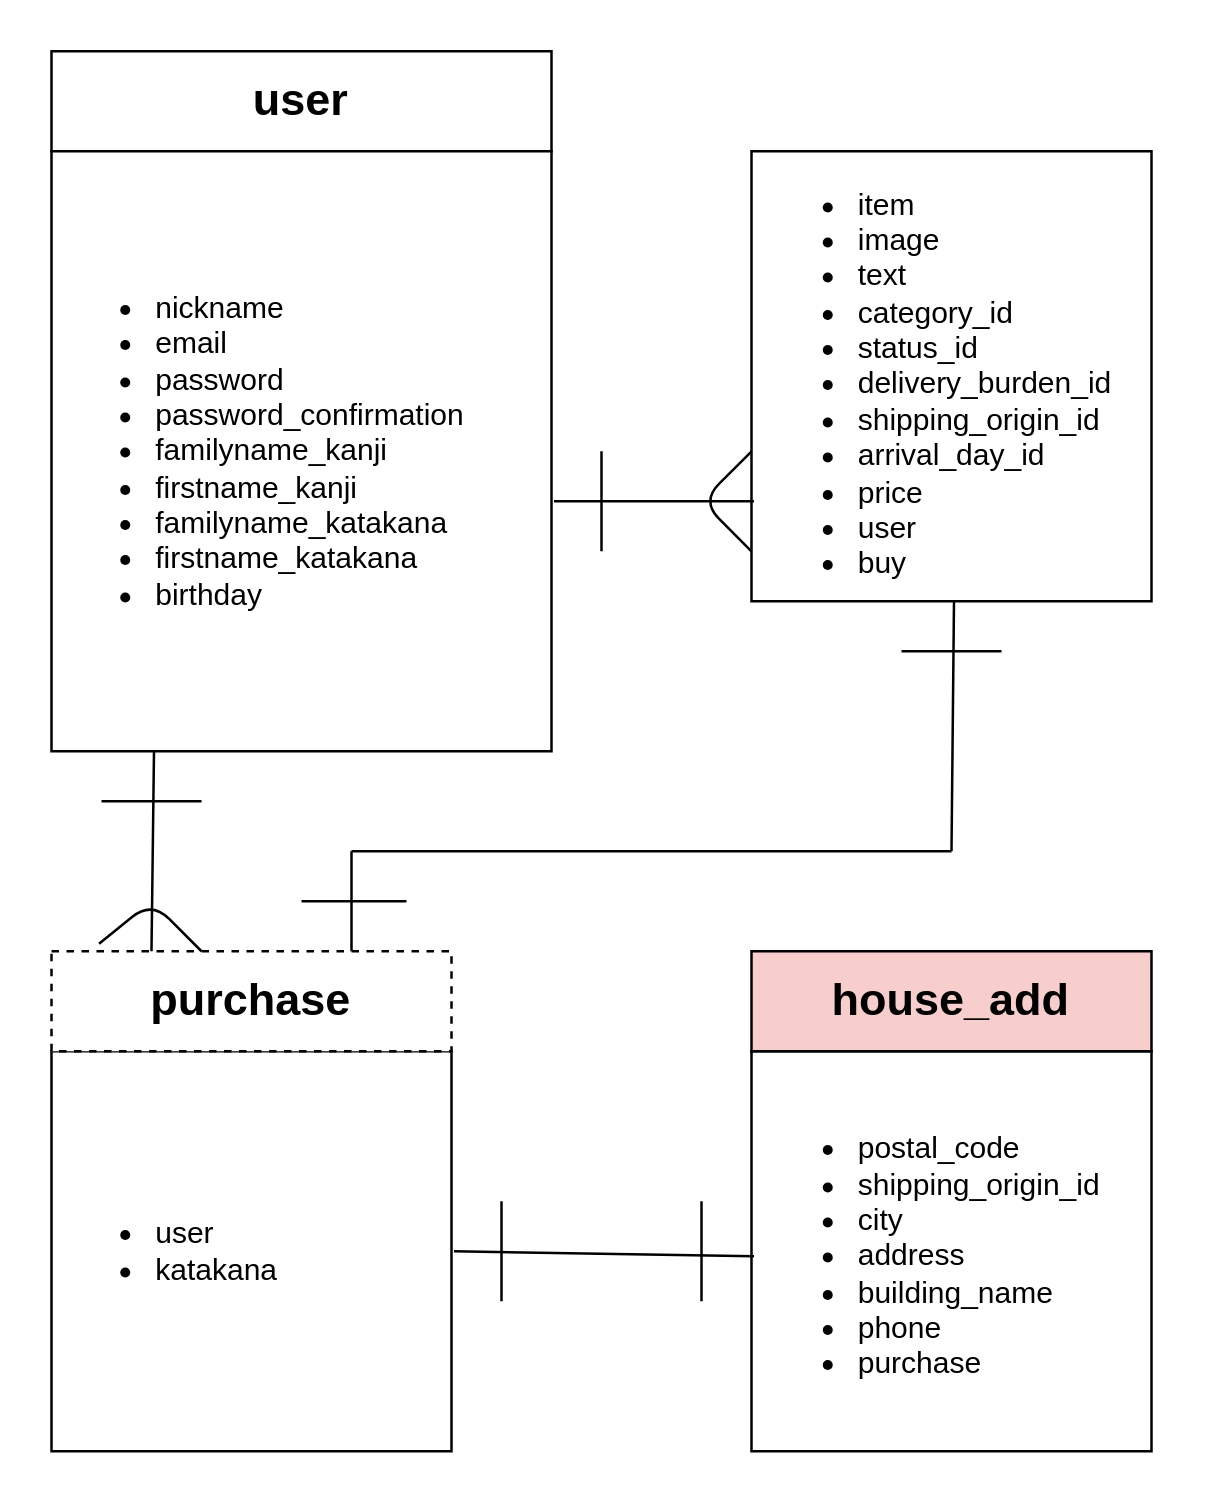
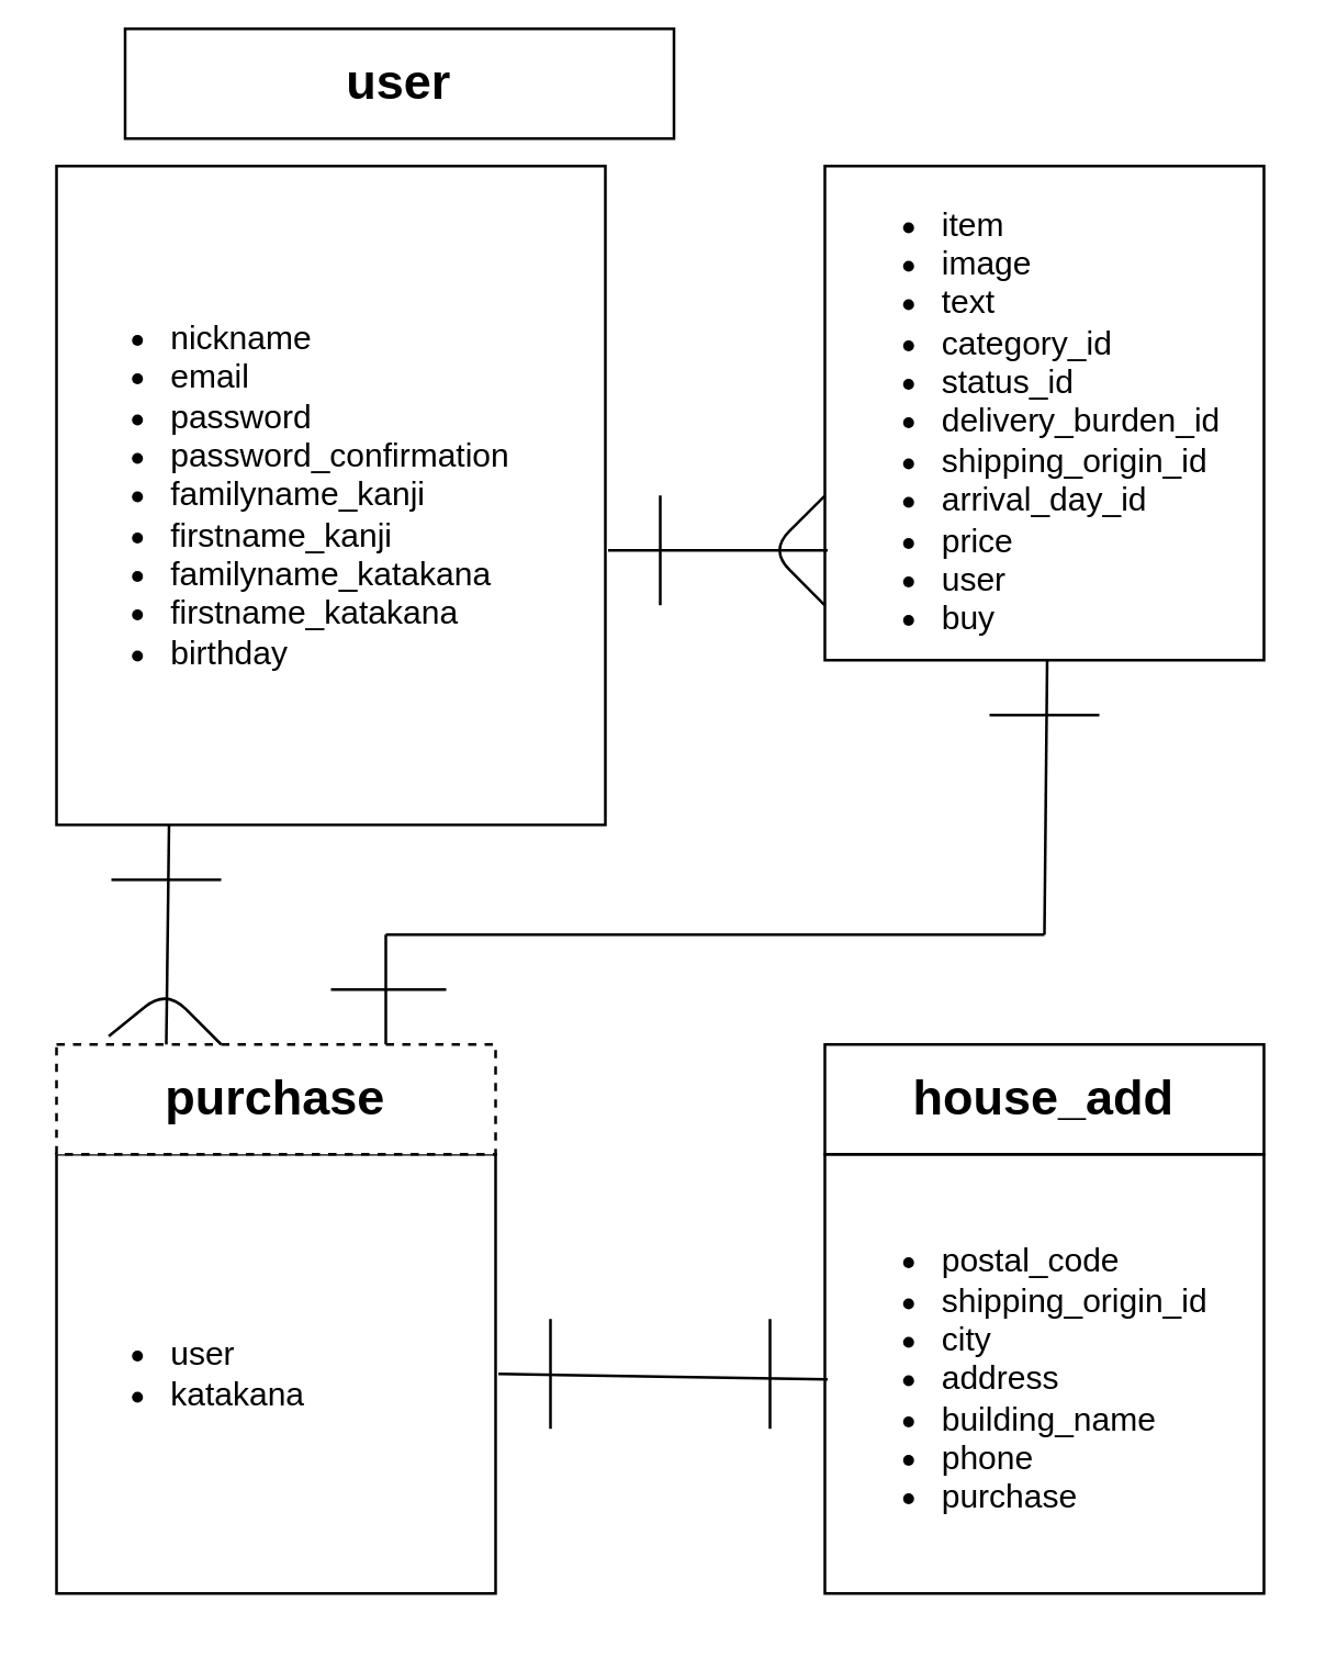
  <mxCell id="0" />
  <mxCell id="1" parent="0" />
  <mxCell id="2" value="" style="rounded=0;whiteSpace=wrap;html=1;" parent="1" vertex="1"><mxGeometry x="300" y="420" width="160" height="160" as="geometry" /></mxCell>
  <mxCell id="3" value="" style="rounded=0;whiteSpace=wrap;html=1;" parent="1" vertex="1"><mxGeometry x="20" y="420" width="160" height="160" as="geometry" /></mxCell>
- <mxCell id="4" value="&lt;h2&gt;user&lt;/h2&gt;" style="rounded=0;whiteSpace=wrap;html=1;" parent="1" vertex="1"><mxGeometry x="20" y="20" width="200" height="40" as="geometry" /></mxCell>
+ <mxCell id="4" value="&lt;h2&gt;user&lt;/h2&gt;" style="rounded=0;whiteSpace=wrap;html=1;" parent="1" vertex="1"><mxGeometry x="45" y="10" width="200" height="40" as="geometry" /></mxCell>
  <mxCell id="5" value="&lt;h2&gt;purchase&lt;/h2&gt;" style="rounded=0;whiteSpace=wrap;html=1;dashed=1;" parent="1" vertex="1"><mxGeometry x="20" y="380" width="160" height="40" as="geometry" /></mxCell>
  <mxCell id="6" value="&lt;ul&gt;&lt;li&gt;user&lt;/li&gt;&lt;li&gt;katakana&lt;/li&gt;&lt;/ul&gt;" style="text;strokeColor=none;fillColor=none;html=1;whiteSpace=wrap;verticalAlign=middle;overflow=hidden;" parent="1" vertex="1"><mxGeometry x="20" y="420" width="160" height="160" as="geometry" /></mxCell>
  <mxCell id="7" value="" style="rounded=0;whiteSpace=wrap;html=1;" parent="1" vertex="1"><mxGeometry x="20" y="60" width="200" height="240" as="geometry" /></mxCell>
  <mxCell id="8" value="" style="rounded=0;whiteSpace=wrap;html=1;" parent="1" vertex="1"><mxGeometry x="300" y="60" width="160" height="180" as="geometry" /></mxCell>
  <mxCell id="9" value="&lt;ul&gt;&lt;li&gt;nickname&lt;/li&gt;&lt;li&gt;email&lt;/li&gt;&lt;li&gt;password&lt;/li&gt;&lt;li&gt;password_confirmation&lt;/li&gt;&lt;li&gt;familyname_kanji&lt;/li&gt;&lt;li&gt;firstname_kanji&lt;/li&gt;&lt;li&gt;familyname_katakana&lt;/li&gt;&lt;li&gt;firstname_katakana&lt;/li&gt;&lt;li&gt;birthday&lt;/li&gt;&lt;/ul&gt;" style="text;strokeColor=none;fillColor=none;html=1;whiteSpace=wrap;verticalAlign=middle;overflow=hidden;" parent="1" vertex="1"><mxGeometry x="20" y="60" width="200" height="240" as="geometry" /></mxCell>
  <mxCell id="10" value="&lt;ul&gt;&lt;li&gt;item&lt;/li&gt;&lt;li&gt;image&lt;/li&gt;&lt;li&gt;text&lt;/li&gt;&lt;li&gt;category_id&lt;/li&gt;&lt;li&gt;status_id&lt;/li&gt;&lt;li&gt;delivery_burden_id&lt;/li&gt;&lt;li&gt;shipping_origin_id&lt;/li&gt;&lt;li&gt;arrival_day_id&lt;/li&gt;&lt;li&gt;price&lt;/li&gt;&lt;li&gt;user&lt;/li&gt;&lt;li&gt;buy&lt;/li&gt;&lt;/ul&gt;" style="text;strokeColor=none;fillColor=none;html=1;whiteSpace=wrap;verticalAlign=middle;overflow=hidden;" parent="1" vertex="1"><mxGeometry x="301" y="60" width="160" height="180" as="geometry" /></mxCell>
  <mxCell id="11" value="" style="endArrow=none;html=1;" parent="1" edge="1"><mxGeometry width="50" height="50" relative="1" as="geometry"><mxPoint x="221" y="200" as="sourcePoint" /><mxPoint x="301" y="200" as="targetPoint" /><Array as="points" /></mxGeometry></mxCell>
  <mxCell id="12" value="" style="endArrow=none;html=1;entryX=0.205;entryY=1;entryDx=0;entryDy=0;entryPerimeter=0;exitX=0.25;exitY=0;exitDx=0;exitDy=0;" parent="1" source="5" target="9" edge="1"><mxGeometry width="50" height="50" relative="1" as="geometry"><mxPoint x="80" y="310" as="sourcePoint" /><mxPoint x="130" y="260" as="targetPoint" /></mxGeometry></mxCell>
  <mxCell id="13" value="" style="endArrow=none;html=1;entryX=-0.006;entryY=0.667;entryDx=0;entryDy=0;entryPerimeter=0;exitX=0;exitY=0.889;exitDx=0;exitDy=0;exitPerimeter=0;" parent="1" source="8" target="10" edge="1"><mxGeometry width="50" height="50" relative="1" as="geometry"><mxPoint x="420" y="370" as="sourcePoint" /><mxPoint x="470" y="320" as="targetPoint" /><Array as="points"><mxPoint x="280" y="200" /></Array></mxGeometry></mxCell>
  <mxCell id="14" value="" style="endArrow=none;html=1;" parent="1" edge="1"><mxGeometry width="50" height="50" relative="1" as="geometry"><mxPoint x="240" y="220" as="sourcePoint" /><mxPoint x="240" y="180" as="targetPoint" /></mxGeometry></mxCell>
  <mxCell id="15" value="" style="endArrow=none;html=1;" parent="1" edge="1"><mxGeometry width="50" height="50" relative="1" as="geometry"><mxPoint x="40" y="320" as="sourcePoint" /><mxPoint x="80" y="320" as="targetPoint" /></mxGeometry></mxCell>
  <mxCell id="16" value="" style="endArrow=none;html=1;exitX=0.119;exitY=-0.075;exitDx=0;exitDy=0;exitPerimeter=0;" parent="1" source="5" target="5" edge="1"><mxGeometry width="50" height="50" relative="1" as="geometry"><mxPoint x="40" y="360" as="sourcePoint" /><mxPoint x="80" y="370" as="targetPoint" /><Array as="points"><mxPoint x="60" y="360" /><mxPoint x="60" y="360" /></Array></mxGeometry></mxCell>
- <mxCell id="17" value="&lt;h2&gt;house_add&lt;/h2&gt;" style="rounded=0;whiteSpace=wrap;html=1;fillColor=#f8cecc;" parent="1" vertex="1"><mxGeometry x="300" y="380" width="160" height="40" as="geometry" /></mxCell>
+ <mxCell id="17" value="&lt;h2&gt;house_add&lt;/h2&gt;" style="rounded=0;whiteSpace=wrap;html=1;" parent="1" vertex="1"><mxGeometry x="300" y="380" width="160" height="40" as="geometry" /></mxCell>
  <mxCell id="18" value="&lt;ul&gt;&lt;li&gt;postal_code&lt;/li&gt;&lt;li&gt;shipping_origin_id&lt;/li&gt;&lt;li&gt;city&lt;/li&gt;&lt;li&gt;address&lt;/li&gt;&lt;li&gt;building_name&lt;/li&gt;&lt;li&gt;phone&lt;/li&gt;&lt;li&gt;purchase&lt;/li&gt;&lt;/ul&gt;" style="text;strokeColor=none;fillColor=none;html=1;whiteSpace=wrap;verticalAlign=middle;overflow=hidden;" parent="1" vertex="1"><mxGeometry x="301" y="422" width="160" height="160" as="geometry" /></mxCell>
  <mxCell id="19" value="" style="endArrow=none;html=1;entryX=0;entryY=0.5;entryDx=0;entryDy=0;" parent="1" target="18" edge="1"><mxGeometry width="50" height="50" relative="1" as="geometry"><mxPoint x="181" y="500" as="sourcePoint" /><mxPoint x="240" y="400" as="targetPoint" /></mxGeometry></mxCell>
  <mxCell id="20" value="" style="endArrow=none;html=1;" parent="1" edge="1"><mxGeometry width="50" height="50" relative="1" as="geometry"><mxPoint x="200" y="520" as="sourcePoint" /><mxPoint x="200" y="480" as="targetPoint" /></mxGeometry></mxCell>
  <mxCell id="21" value="" style="endArrow=none;html=1;" parent="1" edge="1"><mxGeometry width="50" height="50" relative="1" as="geometry"><mxPoint x="280" y="480" as="sourcePoint" /><mxPoint x="280" y="520" as="targetPoint" /></mxGeometry></mxCell>
  <mxCell id="22" value="" style="endArrow=none;html=1;exitX=0.75;exitY=0;exitDx=0;exitDy=0;" parent="1" source="5" edge="1"><mxGeometry width="50" height="50" relative="1" as="geometry"><mxPoint x="170" y="350" as="sourcePoint" /><mxPoint x="140" y="340" as="targetPoint" /></mxGeometry></mxCell>
  <mxCell id="23" value="" style="endArrow=none;html=1;" parent="1" edge="1"><mxGeometry width="50" height="50" relative="1" as="geometry"><mxPoint x="140" y="340" as="sourcePoint" /><mxPoint x="380" y="340" as="targetPoint" /></mxGeometry></mxCell>
  <mxCell id="24" value="" style="endArrow=none;html=1;entryX=0.5;entryY=1;entryDx=0;entryDy=0;" parent="1" target="10" edge="1"><mxGeometry width="50" height="50" relative="1" as="geometry"><mxPoint x="380" y="340" as="sourcePoint" /><mxPoint x="300" y="310" as="targetPoint" /></mxGeometry></mxCell>
  <mxCell id="25" value="" style="endArrow=none;html=1;" parent="1" edge="1"><mxGeometry width="50" height="50" relative="1" as="geometry"><mxPoint x="360" y="260" as="sourcePoint" /><mxPoint x="400" y="260" as="targetPoint" /><Array as="points"><mxPoint x="380" y="260" /></Array></mxGeometry></mxCell>
  <mxCell id="26" value="" style="endArrow=none;html=1;" parent="1" edge="1"><mxGeometry width="50" height="50" relative="1" as="geometry"><mxPoint x="120" y="360" as="sourcePoint" /><mxPoint x="162" y="360" as="targetPoint" /><Array as="points"><mxPoint x="140" y="360" /></Array></mxGeometry></mxCell>
